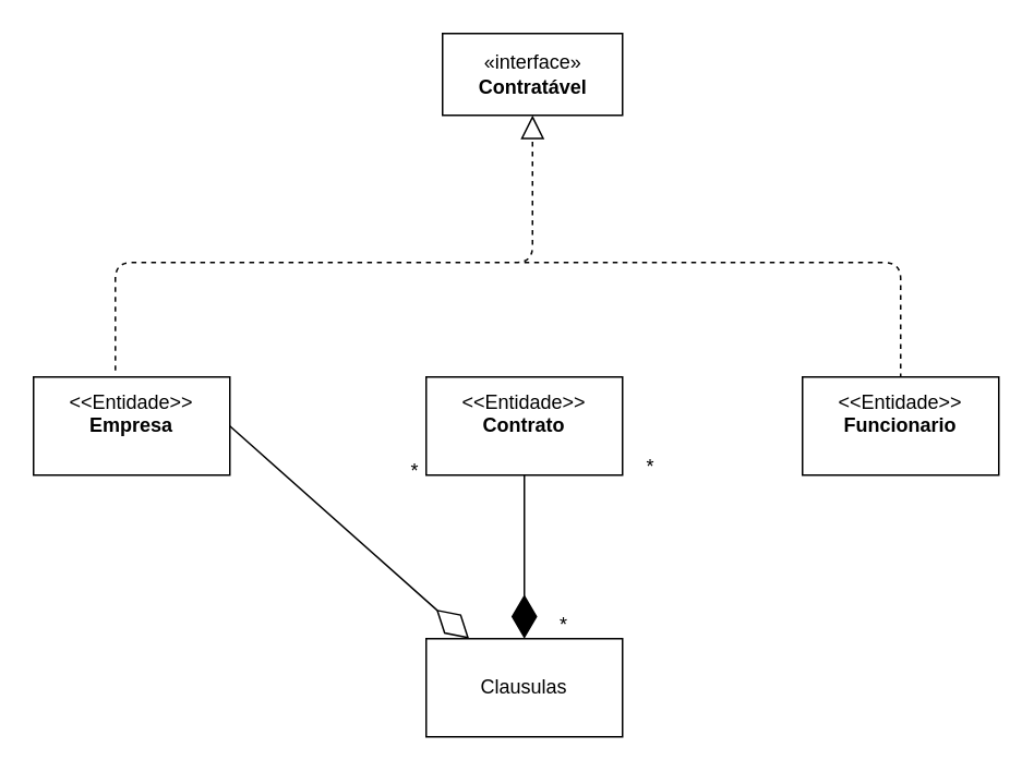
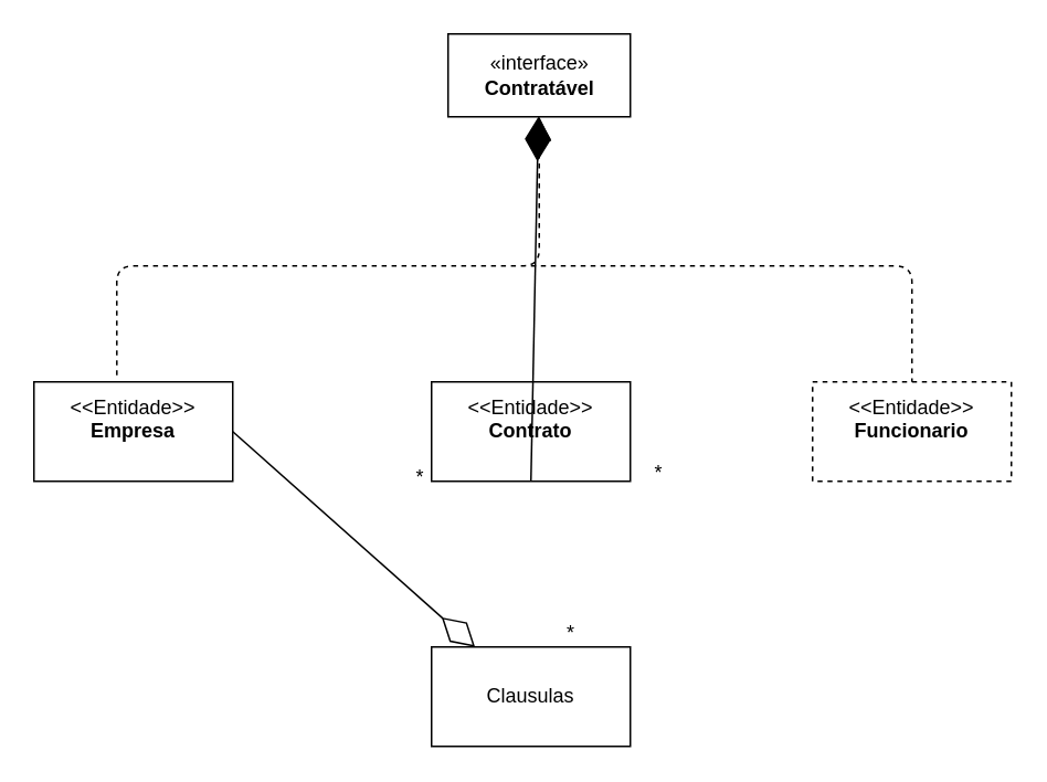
  <mxCell id="0" />
  <mxCell id="1" parent="0" />
  <mxCell id="2" value="&amp;lt;&amp;lt;Entidade&amp;gt;&amp;gt;&lt;br&gt;&lt;b&gt;Empresa&lt;br&gt;&lt;br&gt;&lt;/b&gt;" style="rounded=0;whiteSpace=wrap;html=1;" vertex="1" parent="1"><mxGeometry x="20" y="230" width="120" height="60" as="geometry" /></mxCell>
  <mxCell id="3" value="&amp;lt;&amp;lt;Entidade&amp;gt;&amp;gt;&lt;br&gt;&lt;b&gt;Contrato&lt;/b&gt;&lt;br&gt;&lt;br&gt;" style="rounded=0;whiteSpace=wrap;html=1;" vertex="1" parent="1"><mxGeometry x="260" y="230" width="120" height="60" as="geometry" /></mxCell>
- <mxCell id="4" value="&amp;lt;&amp;lt;Entidade&amp;gt;&amp;gt;&lt;br&gt;&lt;b&gt;Funcionario&lt;/b&gt;&lt;br&gt;&lt;br&gt;" style="rounded=0;whiteSpace=wrap;html=1;" vertex="1" parent="1"><mxGeometry x="490" y="230" width="120" height="60" as="geometry" /></mxCell>
+ <mxCell id="4" value="&amp;lt;&amp;lt;Entidade&amp;gt;&amp;gt;&lt;br&gt;&lt;b&gt;Funcionario&lt;/b&gt;&lt;br&gt;&lt;br&gt;" style="rounded=0;whiteSpace=wrap;html=1;dashed=1;" vertex="1" parent="1"><mxGeometry x="490" y="230" width="120" height="60" as="geometry" /></mxCell>
  <mxCell id="5" value="" style="endArrow=diamondThin;endFill=0;endSize=24;html=1;exitX=1;exitY=0.5;exitDx=0;exitDy=0;" edge="1" parent="1" source="2" target="11"><mxGeometry width="160" relative="1" as="geometry"><mxPoint x="160" y="400" as="sourcePoint" /><mxPoint x="320" y="400" as="targetPoint" /></mxGeometry></mxCell>
  <mxCell id="6" value="*" style="text;html=1;resizable=0;points=[];autosize=1;align=left;verticalAlign=top;spacingTop=-4;" vertex="1" parent="1"><mxGeometry x="393" y="275" width="20" height="20" as="geometry" /></mxCell>
  <mxCell id="7" value="*" style="text;html=1;resizable=0;points=[];autosize=1;align=left;verticalAlign=top;spacingTop=-4;" vertex="1" parent="1"><mxGeometry x="249" y="278" width="20" height="20" as="geometry" /></mxCell>
  <mxCell id="8" value="«interface»&lt;br&gt;&lt;b&gt;Contratável&lt;/b&gt;&lt;br&gt;" style="html=1;" vertex="1" parent="1"><mxGeometry x="270" y="20" width="110" height="50" as="geometry" /></mxCell>
  <mxCell id="9" value="" style="endArrow=block;dashed=1;endFill=0;endSize=12;html=1;entryX=0.5;entryY=1;entryDx=0;entryDy=0;exitX=0.417;exitY=-0.067;exitDx=0;exitDy=0;exitPerimeter=0;" edge="1" parent="1" source="2" target="8"><mxGeometry width="160" relative="1" as="geometry"><mxPoint x="-20" y="160" as="sourcePoint" /><mxPoint x="130" y="150" as="targetPoint" /><Array as="points"><mxPoint x="70" y="160" /><mxPoint x="325" y="160" /></Array></mxGeometry></mxCell>
  <mxCell id="10" value="" style="endArrow=none;dashed=1;html=1;entryX=0.5;entryY=0;entryDx=0;entryDy=0;" edge="1" parent="1" target="4"><mxGeometry width="50" height="50" relative="1" as="geometry"><mxPoint x="320" y="160" as="sourcePoint" /><mxPoint x="620" y="160" as="targetPoint" /><Array as="points"><mxPoint x="550" y="160" /></Array></mxGeometry></mxCell>
  <mxCell id="11" value="Clausulas" style="rounded=0;whiteSpace=wrap;html=1;" vertex="1" parent="1"><mxGeometry x="260" y="390" width="120" height="60" as="geometry" /></mxCell>
- <mxCell id="12" value="" style="endArrow=diamondThin;endFill=1;endSize=24;html=1;entryX=0.5;entryY=0;entryDx=0;entryDy=0;exitX=0.5;exitY=1;exitDx=0;exitDy=0;" edge="1" parent="1" source="3" target="11"><mxGeometry width="160" relative="1" as="geometry"><mxPoint x="180" y="590" as="sourcePoint" /><mxPoint x="340" y="590" as="targetPoint" /></mxGeometry></mxCell>
+ <mxCell id="12" value="" style="endArrow=diamondThin;endFill=1;endSize=24;html=1;exitX=0.5;exitY=1;exitDx=0;exitDy=0;" edge="1" parent="1" source="3" target="8"><mxGeometry width="160" relative="1" as="geometry"><mxPoint x="180" y="590" as="sourcePoint" /><mxPoint x="340" y="590" as="targetPoint" /></mxGeometry></mxCell>
  <mxCell id="13" value="*" style="text;html=1;resizable=0;points=[];autosize=1;align=left;verticalAlign=top;spacingTop=-4;" vertex="1" parent="1"><mxGeometry x="340" y="372" width="20" height="20" as="geometry" /></mxCell>
